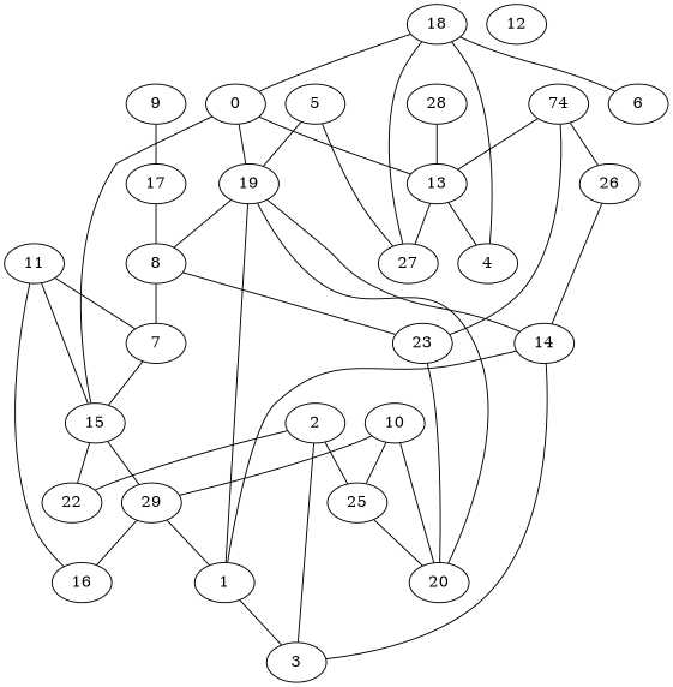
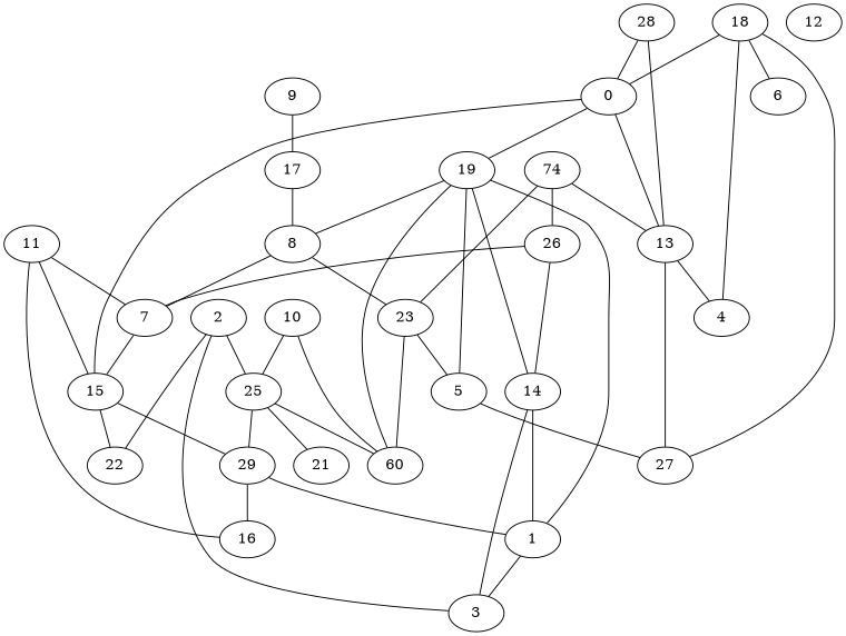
  graph {
    0
    13
    19
    27
    4
    8
-   20
+   20 [label=60]
    14
    1
    3
    2
    22
    25
    29
+   21
    5
    7
    15
    23
    9
    17
    10
    11
    16
    12
    18
    6
    n28 [label=74]
    26
    28
    0 -- 13
    0 -- 19
    13 -- 27
    13 -- 4
    19 -- 8
    19 -- 20
    19 -- 14
    8 -- 7
    8 -- 23
    14 -- 1
    14 -- 3
    1 -- 19
    1 -- 3
    2 -- 3
    2 -- 22
    2 -- 25
    25 -- 20
-   10 -- 29
+   25 -- 29
+   25 -- 21
    29 -- 1
    29 -- 16
    5 -- 19
    5 -- 27
    7 -- 15
    15 -- 0
    15 -- 22
    15 -- 29
    23 -- 20
+   23 -- 5
    9 -- 17
    17 -- 8
    10 -- 20
    10 -- 25
    11 -- 7
    11 -- 15
    11 -- 16
    18 -- 0
    18 -- 27
    18 -- 4
    18 -- 6
    n28 -- 13
    n28 -- 23
    n28 -- 26
    26 -- 14
+   26 -- 7
+   28 -- 0
    28 -- 13
  }
